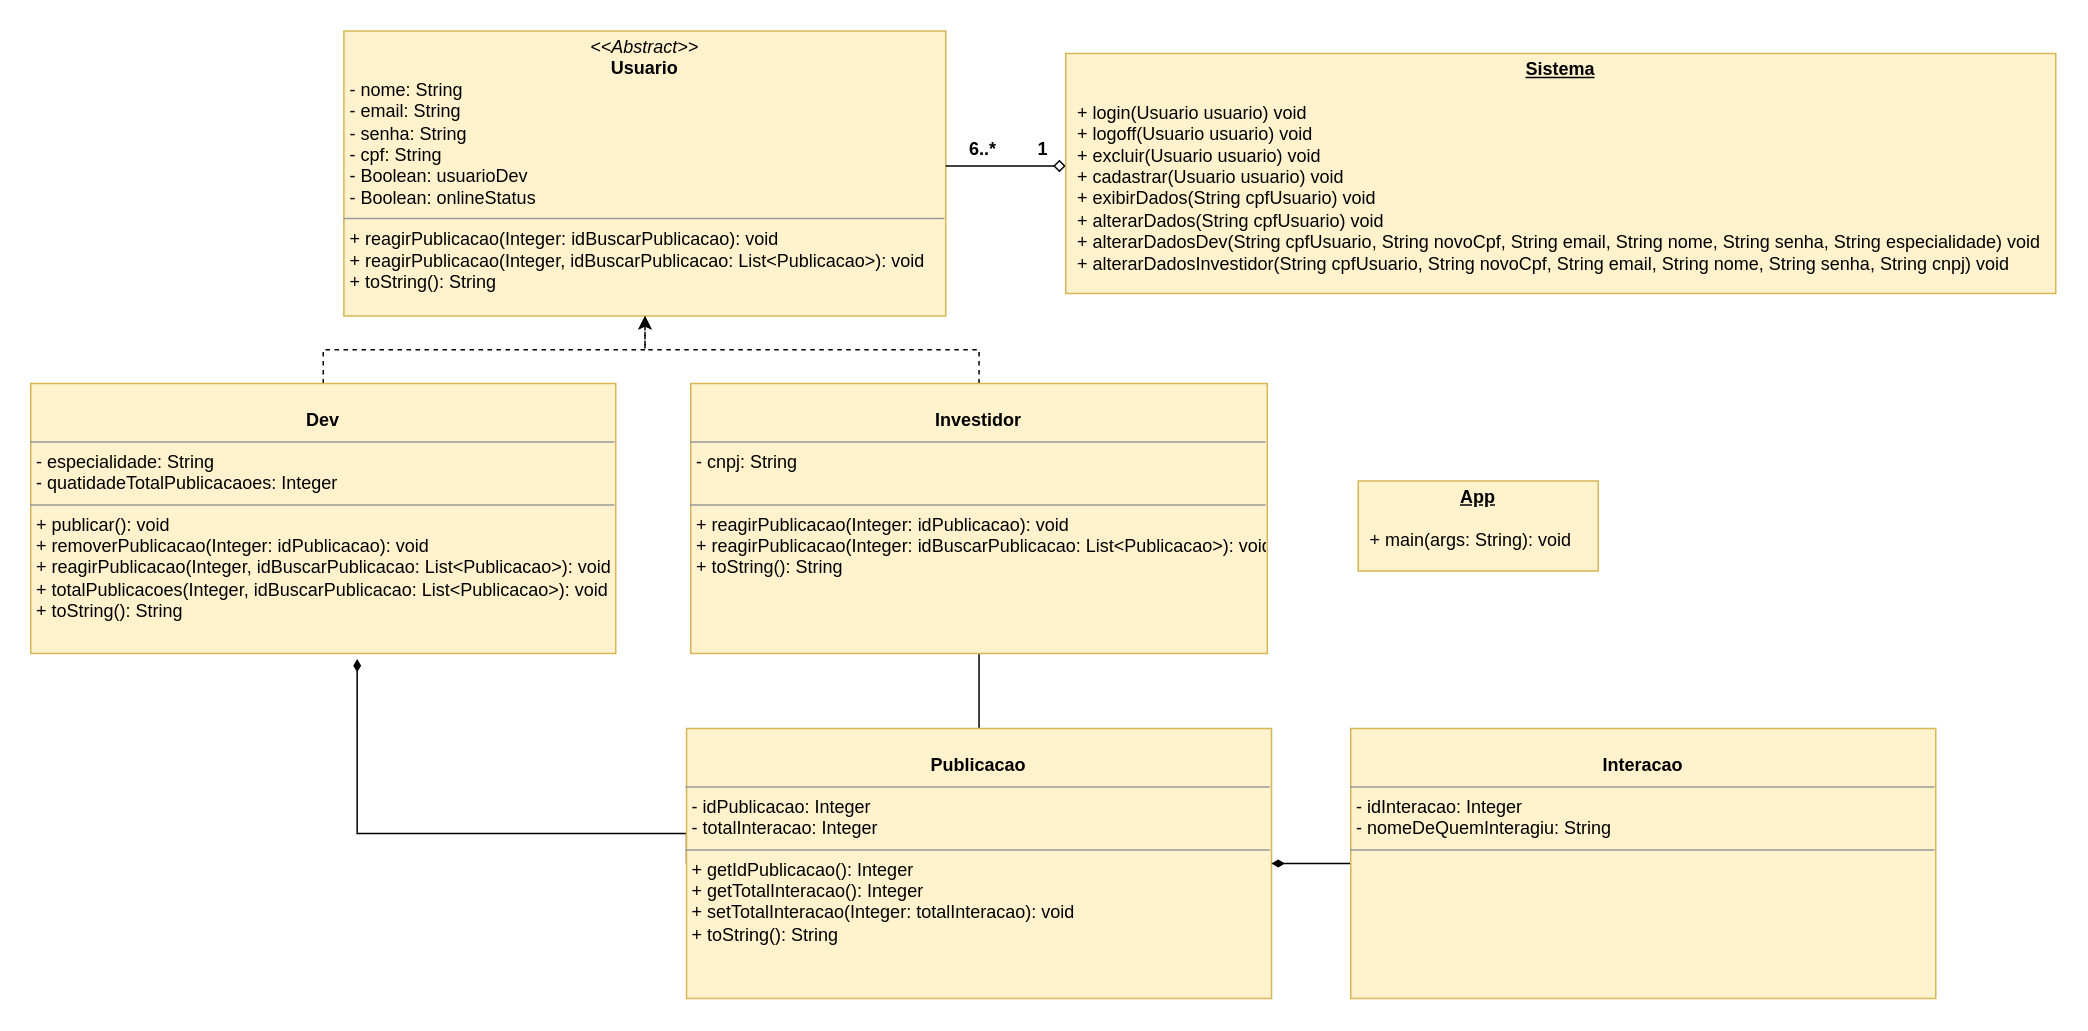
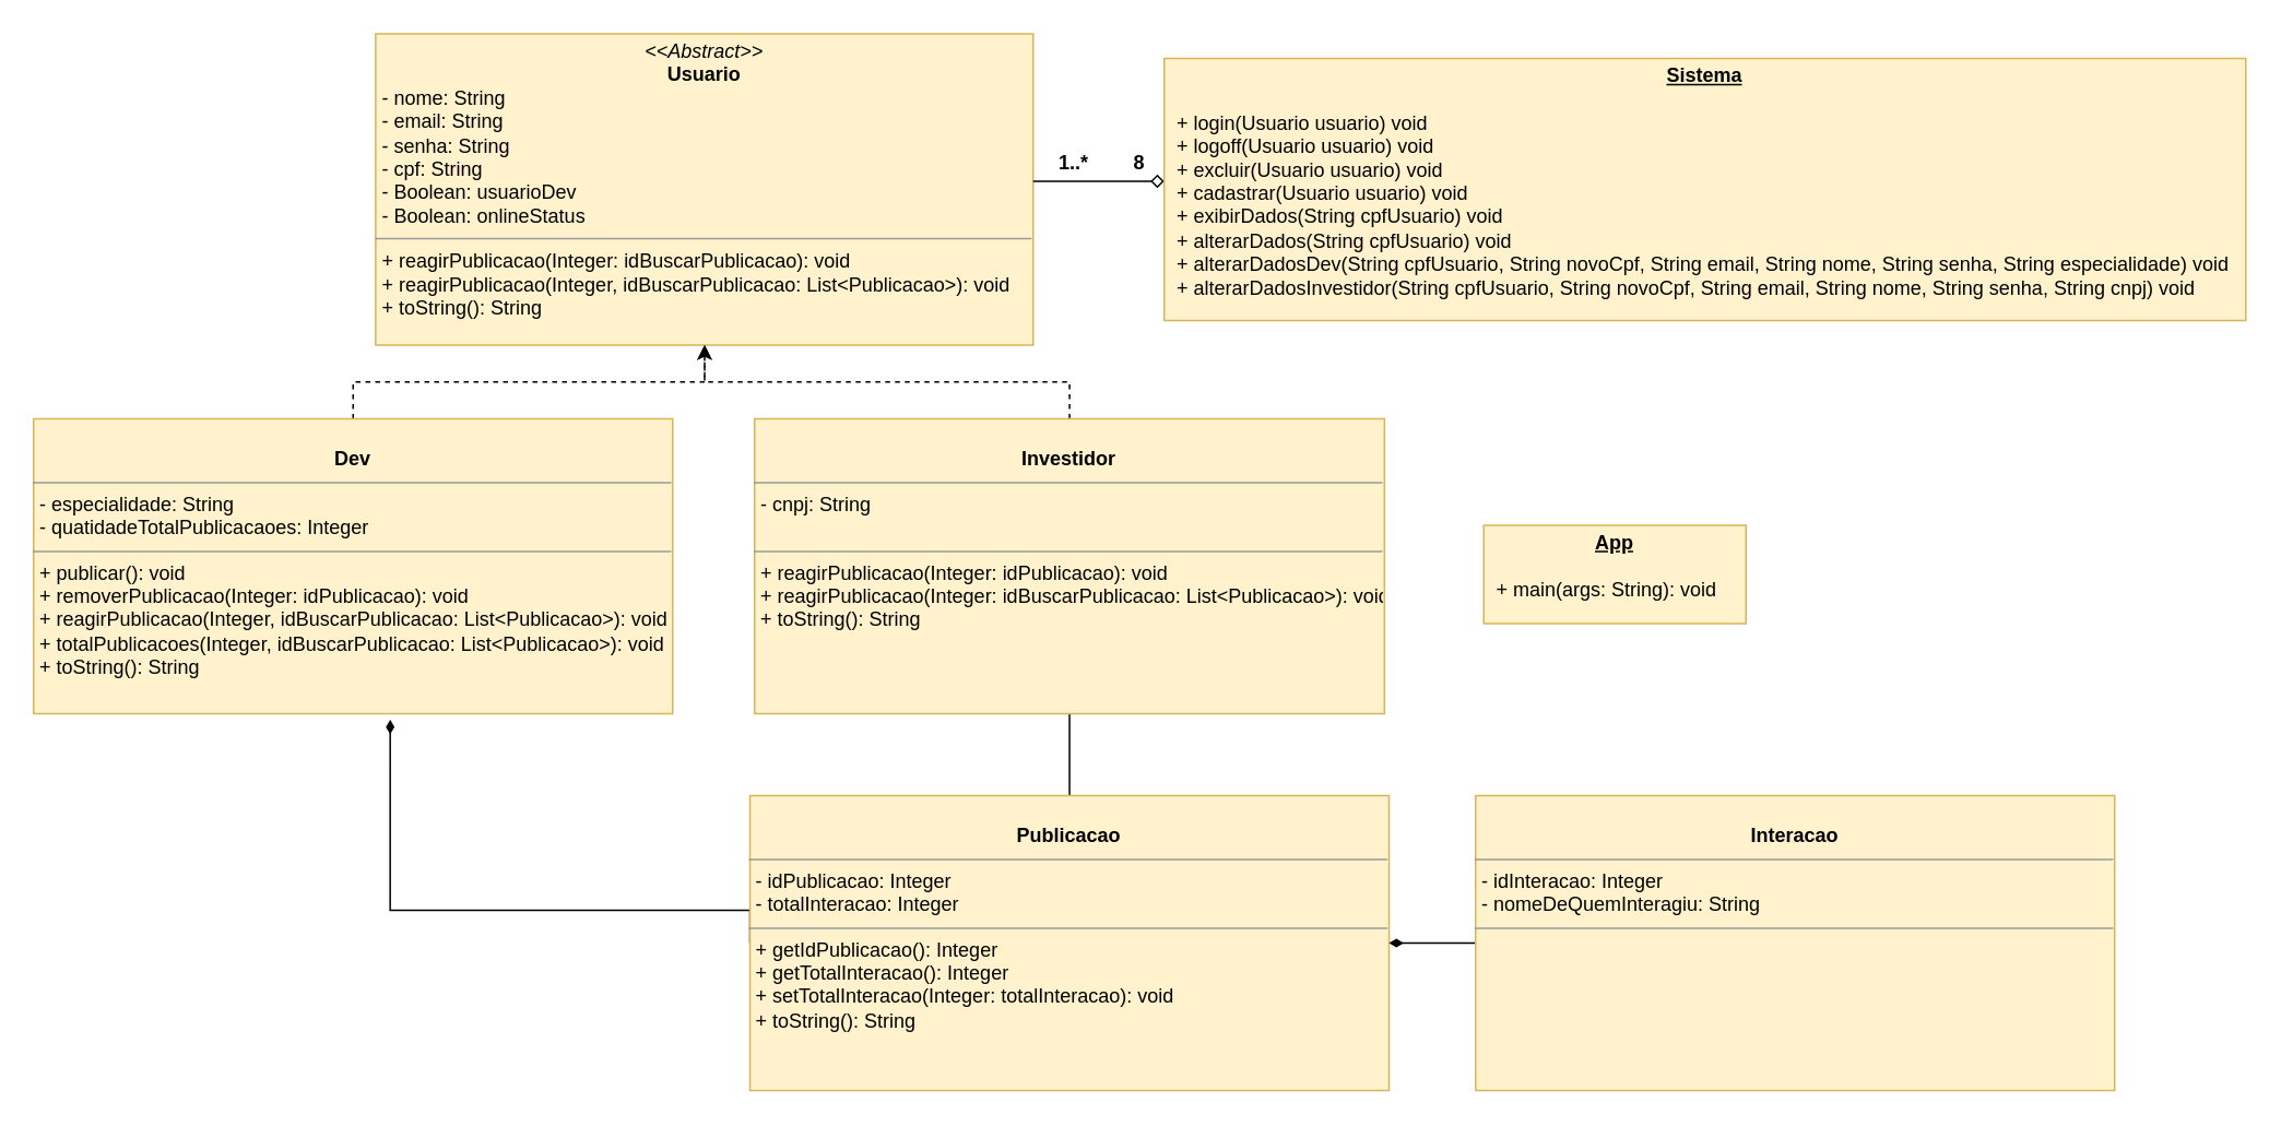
  <mxCell id="0" />
  <mxCell id="1" parent="0" />
  <mxCell id="2" value="&lt;p style=&quot;margin: 0px ; margin-top: 4px ; text-align: center&quot;&gt;&lt;i&gt;&amp;lt;&amp;lt;Abstract&amp;gt;&amp;gt;&lt;/i&gt;&lt;br&gt;&lt;b&gt;Usuario&lt;/b&gt;&lt;br&gt;&lt;/p&gt;&lt;p style=&quot;margin: 0px ; margin-left: 4px&quot;&gt;- nome: String&lt;br&gt;- email: String&lt;/p&gt;&lt;p style=&quot;margin: 0px ; margin-left: 4px&quot;&gt;- senha: String&lt;/p&gt;&lt;p style=&quot;margin: 0px ; margin-left: 4px&quot;&gt;- cpf: String&lt;/p&gt;&lt;p style=&quot;margin: 0px ; margin-left: 4px&quot;&gt;- Boolean: usuarioDev&lt;/p&gt;&lt;p style=&quot;margin: 0px ; margin-left: 4px&quot;&gt;- Boolean: onlineStatus&lt;/p&gt;&lt;hr size=&quot;1&quot;&gt;&lt;p style=&quot;margin: 0px ; margin-left: 4px&quot;&gt;+ reagirPublicacao(Integer: idBuscarPublicacao): void&lt;br&gt;+ reagirPublicacao(Integer, idBuscarPublicacao: List&amp;lt;Publicacao&amp;gt;): void&lt;/p&gt;&lt;p style=&quot;margin: 0px ; margin-left: 4px&quot;&gt;+ toString(): String&lt;br&gt;&lt;/p&gt;" style="verticalAlign=top;align=left;overflow=fill;fontSize=12;fontFamily=Helvetica;html=1;rounded=0;shadow=0;comic=0;labelBackgroundColor=none;strokeWidth=1;fillColor=#fff2cc;strokeColor=#d6b656;" parent="1" vertex="1"><mxGeometry x="228.75" y="20" width="401.25" height="190" as="geometry" /></mxCell>
  <mxCell id="3" value="" style="edgeStyle=orthogonalEdgeStyle;rounded=0;orthogonalLoop=1;jettySize=auto;html=1;dashed=1;" parent="1" source="5" target="2" edge="1"><mxGeometry relative="1" as="geometry" /></mxCell>
  <mxCell id="4" style="edgeStyle=orthogonalEdgeStyle;rounded=0;orthogonalLoop=1;jettySize=auto;html=1;endArrow=diamondThin;endFill=1;entryX=0.558;entryY=1.02;entryDx=0;entryDy=0;entryPerimeter=0;exitX=0;exitY=0.5;exitDx=0;exitDy=0;" edge="1" parent="1" source="9" target="5"><mxGeometry relative="1" as="geometry"><Array as="points"><mxPoint x="238" y="555" /></Array></mxGeometry></mxCell>
  <mxCell id="5" value="&lt;p style=&quot;margin: 0px ; margin-top: 4px ; text-align: center&quot;&gt;&lt;br&gt;&lt;b&gt;Dev&lt;/b&gt;&lt;/p&gt;&lt;hr size=&quot;1&quot;&gt;&lt;p style=&quot;margin: 0px ; margin-left: 4px&quot;&gt;- especialidade: String&lt;/p&gt;&lt;p style=&quot;margin: 0px ; margin-left: 4px&quot;&gt;- quatidadeTotalPublicacaoes: Integer&lt;/p&gt;&lt;hr size=&quot;1&quot;&gt;&lt;p style=&quot;margin: 0px ; margin-left: 4px&quot;&gt;+ publicar(): void&lt;br&gt;+ removerPublicacao(Integer: idPublicacao): void&lt;/p&gt;&lt;p style=&quot;margin: 0px ; margin-left: 4px&quot;&gt;+ reagirPublicacao(Integer, idBuscarPublicacao: List&amp;lt;Publicacao&amp;gt;): void&lt;br&gt;&lt;/p&gt;&lt;p style=&quot;margin: 0px ; margin-left: 4px&quot;&gt;+ totalPublicacoes(Integer, idBuscarPublicacao: List&amp;lt;Publicacao&amp;gt;): void&lt;br&gt;&lt;/p&gt;&lt;p style=&quot;margin: 0px ; margin-left: 4px&quot;&gt;+ toString(): String&lt;br&gt;&lt;/p&gt;&lt;p style=&quot;margin: 0px ; margin-left: 4px&quot;&gt;&lt;br&gt;&lt;/p&gt;" style="verticalAlign=top;align=left;overflow=fill;fontSize=12;fontFamily=Helvetica;html=1;rounded=0;shadow=0;comic=0;labelBackgroundColor=none;strokeWidth=1;fillColor=#fff2cc;strokeColor=#d6b656;" parent="1" vertex="1"><mxGeometry x="20" y="255" width="390" height="180" as="geometry" /></mxCell>
  <mxCell id="6" value="" style="edgeStyle=orthogonalEdgeStyle;rounded=0;orthogonalLoop=1;jettySize=auto;html=1;dashed=1;" parent="1" source="8" target="2" edge="1"><mxGeometry relative="1" as="geometry" /></mxCell>
  <mxCell id="7" value="" style="edgeStyle=orthogonalEdgeStyle;rounded=0;orthogonalLoop=1;jettySize=auto;html=1;endArrow=none;endFill=0;" edge="1" parent="1" source="8" target="9"><mxGeometry relative="1" as="geometry" /></mxCell>
  <mxCell id="8" value="&lt;p style=&quot;margin: 0px ; margin-top: 4px ; text-align: center&quot;&gt;&lt;br&gt;&lt;b&gt;Investidor&lt;/b&gt;&lt;/p&gt;&lt;hr size=&quot;1&quot;&gt;&lt;p style=&quot;margin: 0px ; margin-left: 4px&quot;&gt;- cnpj: String&lt;/p&gt;&lt;p style=&quot;margin: 0px ; margin-left: 4px&quot;&gt;&lt;br&gt;&lt;/p&gt;&lt;hr size=&quot;1&quot;&gt;&lt;p style=&quot;margin: 0px ; margin-left: 4px&quot;&gt;+ reagirPublicacao(Integer: idPublicacao): void&lt;br&gt;&lt;/p&gt;&lt;p style=&quot;margin: 0px ; margin-left: 4px&quot;&gt;+ reagirPublicacao(Integer: idBuscarPublicacao: List&amp;lt;Publicacao&amp;gt;): void&lt;br&gt;&lt;/p&gt;&lt;p style=&quot;margin: 0px ; margin-left: 4px&quot;&gt;+ toString(): String&lt;br&gt;&lt;/p&gt;&lt;p style=&quot;margin: 0px ; margin-left: 4px&quot;&gt;&lt;br&gt;&lt;/p&gt;" style="verticalAlign=top;align=left;overflow=fill;fontSize=12;fontFamily=Helvetica;html=1;rounded=0;shadow=0;comic=0;labelBackgroundColor=none;strokeWidth=1;fillColor=#fff2cc;strokeColor=#d6b656;" parent="1" vertex="1"><mxGeometry x="460" y="255" width="384.38" height="180" as="geometry" /></mxCell>
  <mxCell id="9" value="&lt;p style=&quot;margin: 0px ; margin-top: 4px ; text-align: center&quot;&gt;&lt;br&gt;&lt;b&gt;Publicacao&lt;/b&gt;&lt;/p&gt;&lt;hr size=&quot;1&quot;&gt;&lt;p style=&quot;margin: 0px ; margin-left: 4px&quot;&gt;- idPublicacao: Integer&lt;/p&gt;&lt;p style=&quot;margin: 0px ; margin-left: 4px&quot;&gt;- totalInteracao: Integer&lt;/p&gt;&lt;hr size=&quot;1&quot;&gt;&lt;p style=&quot;margin: 0px ; margin-left: 4px&quot;&gt;+ getIdPublicacao(): Integer&lt;br&gt;+ getTotalInteracao(): Integer&lt;/p&gt;&lt;p style=&quot;margin: 0px ; margin-left: 4px&quot;&gt;+ setTotalInteracao(Integer: totalInteracao): void&lt;br&gt;&lt;/p&gt;&lt;p style=&quot;margin: 0px ; margin-left: 4px&quot;&gt;+ toString(): String&lt;br&gt;&lt;/p&gt;&lt;p style=&quot;margin: 0px ; margin-left: 4px&quot;&gt;&lt;br&gt;&lt;/p&gt;" style="verticalAlign=top;align=left;overflow=fill;fontSize=12;fontFamily=Helvetica;html=1;rounded=0;shadow=0;comic=0;labelBackgroundColor=none;strokeWidth=1;fillColor=#fff2cc;strokeColor=#d6b656;" parent="1" vertex="1"><mxGeometry x="457.19" y="485" width="390" height="180" as="geometry" /></mxCell>
  <mxCell id="10" value="" style="edgeStyle=orthogonalEdgeStyle;rounded=0;orthogonalLoop=1;jettySize=auto;html=1;endArrow=diamondThin;endFill=1;" parent="1" source="11" target="9" edge="1"><mxGeometry relative="1" as="geometry" /></mxCell>
  <mxCell id="11" value="&lt;p style=&quot;margin: 0px ; margin-top: 4px ; text-align: center&quot;&gt;&lt;br&gt;&lt;b&gt;Interacao&lt;/b&gt;&lt;/p&gt;&lt;hr size=&quot;1&quot;&gt;&lt;p style=&quot;margin: 0px ; margin-left: 4px&quot;&gt;- idInteracao: Integer&lt;/p&gt;&lt;p style=&quot;margin: 0px ; margin-left: 4px&quot;&gt;- nomeDeQuemInteragiu: String&lt;/p&gt;&lt;hr size=&quot;1&quot;&gt;&lt;p style=&quot;margin: 0px ; margin-left: 4px&quot;&gt;&lt;br&gt;&lt;/p&gt;&lt;p style=&quot;margin: 0px ; margin-left: 4px&quot;&gt;&lt;br&gt;&lt;/p&gt;" style="verticalAlign=top;align=left;overflow=fill;fontSize=12;fontFamily=Helvetica;html=1;rounded=0;shadow=0;comic=0;labelBackgroundColor=none;strokeWidth=1;fillColor=#fff2cc;strokeColor=#d6b656;" parent="1" vertex="1"><mxGeometry x="900" y="485" width="390" height="180" as="geometry" /></mxCell>
  <mxCell id="12" value="" style="edgeStyle=orthogonalEdgeStyle;rounded=0;orthogonalLoop=1;jettySize=auto;html=1;startArrow=diamond;startFill=0;endArrow=none;endFill=0;shadow=0;" parent="1" target="2" edge="1"><mxGeometry relative="1" as="geometry"><mxPoint x="710" y="110" as="sourcePoint" /><Array as="points"><mxPoint x="660" y="110" /><mxPoint x="660" y="110" /></Array></mxGeometry></mxCell>
  <mxCell id="13" value="&lt;p style=&quot;margin: 0px ; margin-top: 4px ; text-align: center ; text-decoration: underline&quot;&gt;&lt;b&gt;Sistema&lt;/b&gt;&lt;/p&gt;&lt;p style=&quot;margin: 0px ; margin-left: 8px&quot;&gt;&lt;br&gt;&lt;/p&gt;&lt;p style=&quot;margin: 0px ; margin-left: 8px&quot;&gt;+ login(Usuario usuario) void&lt;br&gt;+ logoff(Usuario usuario) void&lt;br&gt;+ excluir(Usuario usuario) void&lt;br&gt;&lt;/p&gt;&lt;p style=&quot;margin: 0px ; margin-left: 8px&quot;&gt;+ cadastrar(Usuario usuario) void&lt;br&gt;&lt;/p&gt;&lt;p style=&quot;margin: 0px ; margin-left: 8px&quot;&gt;+ exibirDados(String cpfUsuario) void&lt;/p&gt;&lt;p style=&quot;margin: 0px ; margin-left: 8px&quot;&gt;+ alterarDados(String cpfUsuario) void&lt;br&gt;&lt;/p&gt;&lt;p style=&quot;margin: 0px ; margin-left: 8px&quot;&gt;+ alterarDadosDev(String cpfUsuario, String novoCpf, String email, String nome, String senha, String especialidade) void&lt;br&gt;&lt;/p&gt;&lt;p style=&quot;margin: 0px 0px 0px 8px&quot;&gt;+ alterarDadosInvestidor(String cpfUsuario, String novoCpf, String email, String nome, String senha, String cnpj) void&lt;br&gt;&lt;/p&gt;&lt;p style=&quot;margin: 0px 0px 0px 8px&quot;&gt;&lt;br&gt;&lt;/p&gt;" style="verticalAlign=top;align=left;overflow=fill;fontSize=12;fontFamily=Helvetica;html=1;fillColor=#fff2cc;strokeColor=#d6b656;" parent="1" vertex="1"><mxGeometry x="710" y="35" width="660" height="160" as="geometry" /></mxCell>
  <mxCell id="14" value="&lt;p style=&quot;margin: 0px ; margin-top: 4px ; text-align: center ; text-decoration: underline&quot;&gt;&lt;b&gt;App&lt;/b&gt;&lt;/p&gt;&lt;p style=&quot;margin: 0px ; margin-left: 8px&quot;&gt;&lt;br&gt;&lt;/p&gt;&lt;p style=&quot;margin: 0px ; margin-left: 8px&quot;&gt;+ main(args: String): void&lt;/p&gt;&lt;p style=&quot;margin: 0px 0px 0px 8px&quot;&gt;&lt;br&gt;&lt;/p&gt;" style="verticalAlign=top;align=left;overflow=fill;fontSize=12;fontFamily=Helvetica;html=1;fillColor=#fff2cc;strokeColor=#d6b656;" parent="1" vertex="1"><mxGeometry x="905" y="320" width="160" height="60" as="geometry" /></mxCell>
- <mxCell id="15" value="1" style="text;align=center;fontStyle=1;verticalAlign=middle;spacingLeft=3;spacingRight=3;strokeColor=none;rotatable=0;points=[[0,0.5],[1,0.5]];portConstraint=eastwest;" parent="1" vertex="1"><mxGeometry x="660" y="85" width="70" height="26" as="geometry" /></mxCell>
- <mxCell id="16" value="6..*" style="text;align=center;fontStyle=1;verticalAlign=middle;spacingLeft=3;spacingRight=3;strokeColor=none;rotatable=0;points=[[0,0.5],[1,0.5]];portConstraint=eastwest;" parent="1" vertex="1"><mxGeometry x="620" y="85" width="70" height="26" as="geometry" /></mxCell>
+ <mxCell id="15" value="8" style="text;align=center;fontStyle=1;verticalAlign=middle;spacingLeft=3;spacingRight=3;strokeColor=none;rotatable=0;points=[[0,0.5],[1,0.5]];portConstraint=eastwest;" parent="1" vertex="1"><mxGeometry x="660" y="85" width="70" height="26" as="geometry" /></mxCell>
+ <mxCell id="16" value="1..*" style="text;align=center;fontStyle=1;verticalAlign=middle;spacingLeft=3;spacingRight=3;strokeColor=none;rotatable=0;points=[[0,0.5],[1,0.5]];portConstraint=eastwest;" parent="1" vertex="1"><mxGeometry x="620" y="85" width="70" height="26" as="geometry" /></mxCell>
